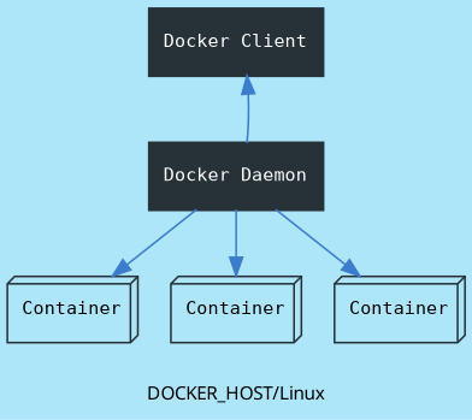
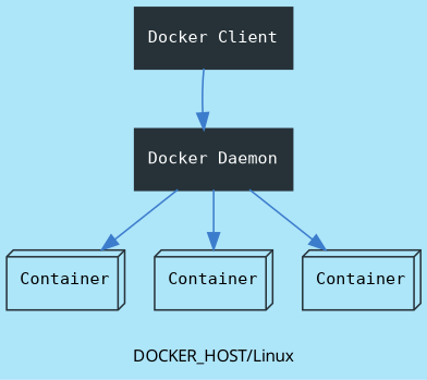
  digraph {
    bgcolor="#ADE5F9"
    fontname="Microsoft YaHei"
    fontsize=10
    label="DOCKER_HOST/Linux"
    node [color="#263238" fontname=Consolas fontsize=10 shape=box3d]
    edge [color="#3C7CCC" fontname=Consolas fontsize=10]
    n1 [fontcolor="#ffffff" label="Docker Client" shape=record style=filled]
    n2 [fontcolor="#ffffff" label="Docker Daemon" shape=record style=filled]
    n3 [label=Container]
    n4 [label=Container]
    n5 [label=Container]
-   n2 -> n1
+   n1 -> n2
    n2 -> n3
    n2 -> n4
    n2 -> n5
  }
